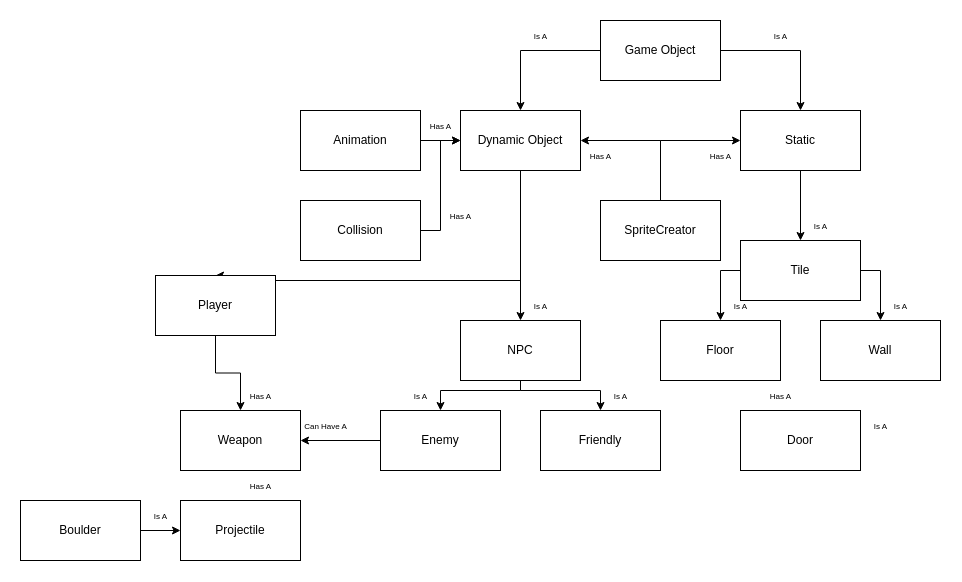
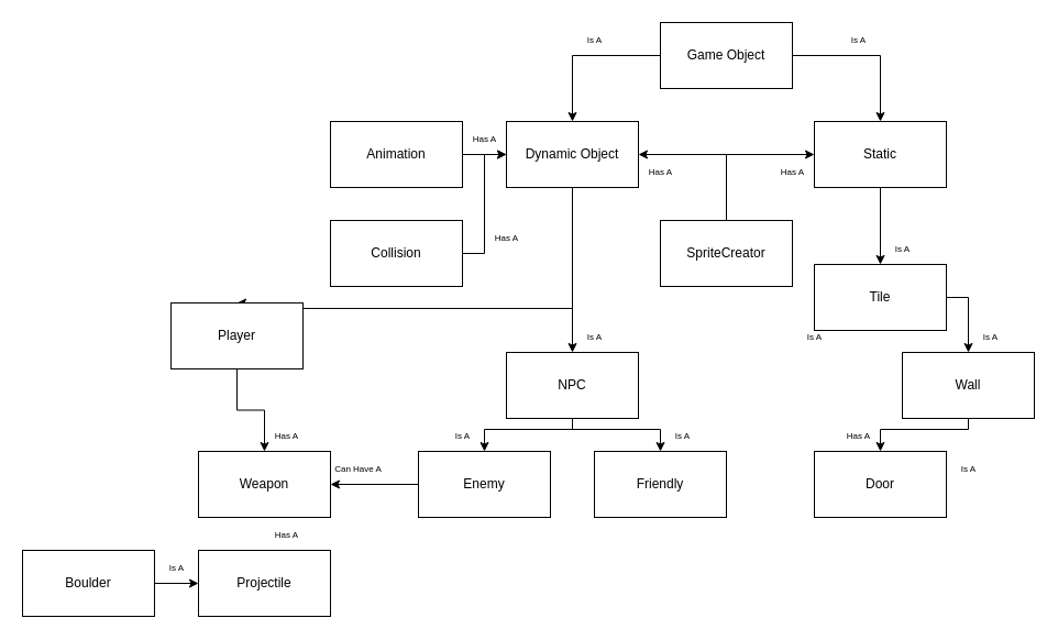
  <mxCell id="0" />
  <mxCell id="1" parent="0" />
  <mxCell id="2" style="edgeStyle=orthogonalEdgeStyle;rounded=0;orthogonalLoop=1;jettySize=auto;html=1;exitX=0;exitY=0.5;exitDx=0;exitDy=0;entryX=0.5;entryY=0;entryDx=0;entryDy=0;" edge="1" parent="1" source="4" target="10"><mxGeometry relative="1" as="geometry" /></mxCell>
  <mxCell id="3" style="edgeStyle=orthogonalEdgeStyle;rounded=0;orthogonalLoop=1;jettySize=auto;html=1;exitX=1;exitY=0.5;exitDx=0;exitDy=0;" edge="1" parent="1" source="4" target="12"><mxGeometry relative="1" as="geometry" /></mxCell>
  <mxCell id="4" value="Game Object" style="rounded=0;whiteSpace=wrap;html=1;" vertex="1" parent="1"><mxGeometry x="600" y="20" width="120" height="60" as="geometry" /></mxCell>
  <mxCell id="5" style="edgeStyle=orthogonalEdgeStyle;rounded=0;orthogonalLoop=1;jettySize=auto;html=1;exitX=0.5;exitY=0;exitDx=0;exitDy=0;entryX=0;entryY=0.5;entryDx=0;entryDy=0;" edge="1" parent="1" source="7" target="12"><mxGeometry relative="1" as="geometry" /></mxCell>
  <mxCell id="6" style="edgeStyle=orthogonalEdgeStyle;rounded=0;orthogonalLoop=1;jettySize=auto;html=1;exitX=0.5;exitY=0;exitDx=0;exitDy=0;entryX=1;entryY=0.5;entryDx=0;entryDy=0;" edge="1" parent="1" source="7" target="10"><mxGeometry relative="1" as="geometry" /></mxCell>
  <mxCell id="7" value="SpriteCreator" style="rounded=0;whiteSpace=wrap;html=1;" vertex="1" parent="1"><mxGeometry x="600" y="200" width="120" height="60" as="geometry" /></mxCell>
  <mxCell id="8" style="edgeStyle=orthogonalEdgeStyle;rounded=0;orthogonalLoop=1;jettySize=auto;html=1;exitX=0.5;exitY=1;exitDx=0;exitDy=0;" edge="1" parent="1" source="10" target="25"><mxGeometry relative="1" as="geometry" /></mxCell>
  <mxCell id="9" style="edgeStyle=orthogonalEdgeStyle;rounded=0;orthogonalLoop=1;jettySize=auto;html=1;exitX=0.5;exitY=1;exitDx=0;exitDy=0;entryX=0.5;entryY=0;entryDx=0;entryDy=0;" edge="1" parent="1" source="10" target="27"><mxGeometry relative="1" as="geometry"><Array as="points"><mxPoint x="520" y="280" /><mxPoint x="240" y="280" /></Array></mxGeometry></mxCell>
  <mxCell id="10" value="Dynamic Object" style="rounded=0;whiteSpace=wrap;html=1;" vertex="1" parent="1"><mxGeometry x="460" y="110" width="120" height="60" as="geometry" /></mxCell>
  <mxCell id="11" style="edgeStyle=orthogonalEdgeStyle;rounded=0;orthogonalLoop=1;jettySize=auto;html=1;exitX=0.5;exitY=1;exitDx=0;exitDy=0;entryX=0.5;entryY=0;entryDx=0;entryDy=0;" edge="1" parent="1" source="12" target="37"><mxGeometry relative="1" as="geometry" /></mxCell>
  <mxCell id="12" value="Static" style="rounded=0;whiteSpace=wrap;html=1;" vertex="1" parent="1"><mxGeometry x="740" y="110" width="120" height="60" as="geometry" /></mxCell>
  <mxCell id="13" value="&lt;font style=&quot;font-size: 8px;&quot;&gt;Is A&lt;/font&gt;" style="text;html=1;align=center;verticalAlign=middle;resizable=0;points=[];autosize=1;strokeColor=none;fillColor=none;" vertex="1" parent="1"><mxGeometry x="520" y="20" width="40" height="30" as="geometry" /></mxCell>
  <mxCell id="14" value="&lt;font style=&quot;font-size: 8px;&quot;&gt;Is A&lt;/font&gt;" style="text;html=1;align=center;verticalAlign=middle;resizable=0;points=[];autosize=1;strokeColor=none;fillColor=none;" vertex="1" parent="1"><mxGeometry x="760" y="20" width="40" height="30" as="geometry" /></mxCell>
  <mxCell id="15" value="&lt;span style=&quot;font-size: 8px;&quot;&gt;Has A&lt;/span&gt;" style="text;html=1;align=center;verticalAlign=middle;resizable=0;points=[];autosize=1;strokeColor=none;fillColor=none;" vertex="1" parent="1"><mxGeometry x="700" y="140" width="40" height="30" as="geometry" /></mxCell>
  <mxCell id="16" value="&lt;font style=&quot;font-size: 8px;&quot;&gt;Has A&lt;/font&gt;" style="text;html=1;align=center;verticalAlign=middle;resizable=0;points=[];autosize=1;strokeColor=none;fillColor=none;" vertex="1" parent="1"><mxGeometry x="580" y="140" width="40" height="30" as="geometry" /></mxCell>
  <mxCell id="17" style="edgeStyle=orthogonalEdgeStyle;rounded=0;orthogonalLoop=1;jettySize=auto;html=1;exitX=1;exitY=0.5;exitDx=0;exitDy=0;entryX=0;entryY=0.5;entryDx=0;entryDy=0;" edge="1" parent="1" source="18" target="10"><mxGeometry relative="1" as="geometry" /></mxCell>
  <mxCell id="18" value="Animation" style="rounded=0;whiteSpace=wrap;html=1;" vertex="1" parent="1"><mxGeometry x="300" y="110" width="120" height="60" as="geometry" /></mxCell>
  <mxCell id="19" style="edgeStyle=orthogonalEdgeStyle;rounded=0;orthogonalLoop=1;jettySize=auto;html=1;exitX=1;exitY=0.5;exitDx=0;exitDy=0;entryX=0;entryY=0.5;entryDx=0;entryDy=0;" edge="1" parent="1" source="20" target="10"><mxGeometry relative="1" as="geometry" /></mxCell>
  <mxCell id="20" value="Collision" style="rounded=0;whiteSpace=wrap;html=1;" vertex="1" parent="1"><mxGeometry x="300" y="200" width="120" height="60" as="geometry" /></mxCell>
  <mxCell id="21" value="&lt;font style=&quot;font-size: 8px;&quot;&gt;Has A&lt;/font&gt;" style="text;html=1;align=center;verticalAlign=middle;resizable=0;points=[];autosize=1;strokeColor=none;fillColor=none;" vertex="1" parent="1"><mxGeometry x="420" y="110" width="40" height="30" as="geometry" /></mxCell>
  <mxCell id="22" value="&lt;font style=&quot;font-size: 8px;&quot;&gt;Has A&lt;/font&gt;" style="text;html=1;align=center;verticalAlign=middle;resizable=0;points=[];autosize=1;strokeColor=none;fillColor=none;" vertex="1" parent="1"><mxGeometry x="440" y="200" width="40" height="30" as="geometry" /></mxCell>
  <mxCell id="23" style="edgeStyle=orthogonalEdgeStyle;rounded=0;orthogonalLoop=1;jettySize=auto;html=1;exitX=0.5;exitY=1;exitDx=0;exitDy=0;entryX=0.5;entryY=0;entryDx=0;entryDy=0;" edge="1" parent="1" source="25" target="31"><mxGeometry relative="1" as="geometry"><Array as="points"><mxPoint x="520" y="390" /><mxPoint x="440" y="390" /></Array></mxGeometry></mxCell>
  <mxCell id="24" style="edgeStyle=orthogonalEdgeStyle;rounded=0;orthogonalLoop=1;jettySize=auto;html=1;exitX=0.5;exitY=1;exitDx=0;exitDy=0;entryX=0.5;entryY=0;entryDx=0;entryDy=0;" edge="1" parent="1" source="25" target="32"><mxGeometry relative="1" as="geometry"><Array as="points"><mxPoint x="520" y="390" /><mxPoint x="600" y="390" /></Array></mxGeometry></mxCell>
  <mxCell id="25" value="NPC" style="rounded=0;whiteSpace=wrap;html=1;" vertex="1" parent="1"><mxGeometry x="460" y="320" width="120" height="60" as="geometry" /></mxCell>
  <mxCell id="26" style="edgeStyle=orthogonalEdgeStyle;rounded=0;orthogonalLoop=1;jettySize=auto;html=1;exitX=0.5;exitY=1;exitDx=0;exitDy=0;entryX=0.5;entryY=0;entryDx=0;entryDy=0;" edge="1" parent="1" source="27" target="44"><mxGeometry relative="1" as="geometry" /></mxCell>
  <mxCell id="27" value="Player" style="rounded=0;whiteSpace=wrap;html=1;" vertex="1" parent="1"><mxGeometry x="155" y="275" width="120" height="60" as="geometry" /></mxCell>
  <mxCell id="28" value="&lt;font style=&quot;font-size: 8px;&quot;&gt;Is A&lt;/font&gt;" style="text;html=1;align=center;verticalAlign=middle;resizable=0;points=[];autosize=1;strokeColor=none;fillColor=none;" vertex="1" parent="1"><mxGeometry x="720" y="290" width="40" height="30" as="geometry" /></mxCell>
  <mxCell id="29" value="&lt;font style=&quot;font-size: 8px;&quot;&gt;Is A&lt;/font&gt;" style="text;html=1;align=center;verticalAlign=middle;resizable=0;points=[];autosize=1;strokeColor=none;fillColor=none;" vertex="1" parent="1"><mxGeometry x="140" y="500" width="40" height="30" as="geometry" /></mxCell>
  <mxCell id="30" style="edgeStyle=orthogonalEdgeStyle;rounded=0;orthogonalLoop=1;jettySize=auto;html=1;exitX=0;exitY=0.5;exitDx=0;exitDy=0;entryX=1;entryY=0.5;entryDx=0;entryDy=0;" edge="1" parent="1" source="31" target="44"><mxGeometry relative="1" as="geometry" /></mxCell>
  <mxCell id="31" value="Enemy" style="rounded=0;whiteSpace=wrap;html=1;" vertex="1" parent="1"><mxGeometry x="380" y="410" width="120" height="60" as="geometry" /></mxCell>
  <mxCell id="32" value="Friendly" style="rounded=0;whiteSpace=wrap;html=1;" vertex="1" parent="1"><mxGeometry x="540" y="410" width="120" height="60" as="geometry" /></mxCell>
  <mxCell id="33" value="&lt;font style=&quot;font-size: 8px;&quot;&gt;Is A&lt;/font&gt;" style="text;html=1;align=center;verticalAlign=middle;resizable=0;points=[];autosize=1;strokeColor=none;fillColor=none;" vertex="1" parent="1"><mxGeometry x="600" y="380" width="40" height="30" as="geometry" /></mxCell>
  <mxCell id="34" value="&lt;font style=&quot;font-size: 8px;&quot;&gt;Is A&lt;/font&gt;" style="text;html=1;align=center;verticalAlign=middle;resizable=0;points=[];autosize=1;strokeColor=none;fillColor=none;" vertex="1" parent="1"><mxGeometry x="400" y="380" width="40" height="30" as="geometry" /></mxCell>
  <mxCell id="35" style="edgeStyle=orthogonalEdgeStyle;rounded=0;orthogonalLoop=1;jettySize=auto;html=1;exitX=1;exitY=0.5;exitDx=0;exitDy=0;entryX=0.5;entryY=0;entryDx=0;entryDy=0;" edge="1" parent="1" source="37" target="40"><mxGeometry relative="1" as="geometry" /></mxCell>
- <mxCell id="36" style="edgeStyle=orthogonalEdgeStyle;rounded=0;orthogonalLoop=1;jettySize=auto;html=1;exitX=0;exitY=0.5;exitDx=0;exitDy=0;entryX=0.5;entryY=0;entryDx=0;entryDy=0;" edge="1" parent="1" source="37" target="38"><mxGeometry relative="1" as="geometry" /></mxCell>
  <mxCell id="37" value="Tile" style="rounded=0;whiteSpace=wrap;html=1;" vertex="1" parent="1"><mxGeometry x="740" y="240" width="120" height="60" as="geometry" /></mxCell>
- <mxCell id="38" value="Floor" style="rounded=0;whiteSpace=wrap;html=1;" vertex="1" parent="1"><mxGeometry x="660" y="320" width="120" height="60" as="geometry" /></mxCell>
+ <mxCell id="39" style="edgeStyle=orthogonalEdgeStyle;rounded=0;orthogonalLoop=1;jettySize=auto;html=1;exitX=0.5;exitY=1;exitDx=0;exitDy=0;entryX=0.5;entryY=0;entryDx=0;entryDy=0;" edge="1" parent="1" source="40" target="51"><mxGeometry relative="1" as="geometry"><Array as="points"><mxPoint x="880" y="390" /><mxPoint x="800" y="390" /></Array></mxGeometry></mxCell>
  <mxCell id="40" value="Wall" style="rounded=0;whiteSpace=wrap;html=1;" vertex="1" parent="1"><mxGeometry x="820" y="320" width="120" height="60" as="geometry" /></mxCell>
  <mxCell id="41" value="&lt;font style=&quot;font-size: 8px;&quot;&gt;Is A&lt;/font&gt;" style="text;html=1;align=center;verticalAlign=middle;resizable=0;points=[];autosize=1;strokeColor=none;fillColor=none;" vertex="1" parent="1"><mxGeometry x="800" y="210" width="40" height="30" as="geometry" /></mxCell>
  <mxCell id="42" value="&lt;font style=&quot;font-size: 8px;&quot;&gt;Is A&lt;/font&gt;" style="text;html=1;align=center;verticalAlign=middle;resizable=0;points=[];autosize=1;strokeColor=none;fillColor=none;" vertex="1" parent="1"><mxGeometry x="520" y="290" width="40" height="30" as="geometry" /></mxCell>
  <mxCell id="43" value="&lt;font style=&quot;font-size: 8px;&quot;&gt;Is A&lt;/font&gt;" style="text;html=1;align=center;verticalAlign=middle;resizable=0;points=[];autosize=1;strokeColor=none;fillColor=none;" vertex="1" parent="1"><mxGeometry x="880" y="290" width="40" height="30" as="geometry" /></mxCell>
  <mxCell id="44" value="Weapon" style="rounded=0;whiteSpace=wrap;html=1;" vertex="1" parent="1"><mxGeometry x="180" y="410" width="120" height="60" as="geometry" /></mxCell>
  <mxCell id="45" value="&lt;font style=&quot;font-size: 8px;&quot;&gt;Has A&lt;/font&gt;" style="text;html=1;align=center;verticalAlign=middle;resizable=0;points=[];autosize=1;strokeColor=none;fillColor=none;" vertex="1" parent="1"><mxGeometry x="240" y="380" width="40" height="30" as="geometry" /></mxCell>
  <mxCell id="46" value="&lt;font style=&quot;font-size: 8px;&quot;&gt;Can Have A&lt;/font&gt;" style="text;html=1;align=center;verticalAlign=middle;resizable=0;points=[];autosize=1;strokeColor=none;fillColor=none;" vertex="1" parent="1"><mxGeometry x="290" y="410" width="70" height="30" as="geometry" /></mxCell>
  <mxCell id="47" value="Projectile" style="rounded=0;whiteSpace=wrap;html=1;" vertex="1" parent="1"><mxGeometry x="180" y="500" width="120" height="60" as="geometry" /></mxCell>
  <mxCell id="48" style="edgeStyle=orthogonalEdgeStyle;rounded=0;orthogonalLoop=1;jettySize=auto;html=1;exitX=1;exitY=0.5;exitDx=0;exitDy=0;" edge="1" parent="1" source="49" target="47"><mxGeometry relative="1" as="geometry" /></mxCell>
  <mxCell id="49" value="Boulder" style="rounded=0;whiteSpace=wrap;html=1;" vertex="1" parent="1"><mxGeometry x="20" y="500" width="120" height="60" as="geometry" /></mxCell>
  <mxCell id="50" value="&lt;font style=&quot;font-size: 8px;&quot;&gt;Has A&lt;/font&gt;" style="text;html=1;align=center;verticalAlign=middle;resizable=0;points=[];autosize=1;strokeColor=none;fillColor=none;" vertex="1" parent="1"><mxGeometry x="240" y="470" width="40" height="30" as="geometry" /></mxCell>
  <mxCell id="51" value="Door" style="rounded=0;whiteSpace=wrap;html=1;" vertex="1" parent="1"><mxGeometry x="740" y="410" width="120" height="60" as="geometry" /></mxCell>
  <mxCell id="52" value="&lt;font style=&quot;font-size: 8px;&quot;&gt;Has A&lt;/font&gt;" style="text;html=1;align=center;verticalAlign=middle;resizable=0;points=[];autosize=1;strokeColor=none;fillColor=none;" vertex="1" parent="1"><mxGeometry x="760" y="380" width="40" height="30" as="geometry" /></mxCell>
  <mxCell id="53" value="&lt;font style=&quot;font-size: 8px;&quot;&gt;Is A&lt;/font&gt;" style="text;html=1;align=center;verticalAlign=middle;resizable=0;points=[];autosize=1;strokeColor=none;fillColor=none;" vertex="1" parent="1"><mxGeometry x="860" y="410" width="40" height="30" as="geometry" /></mxCell>
